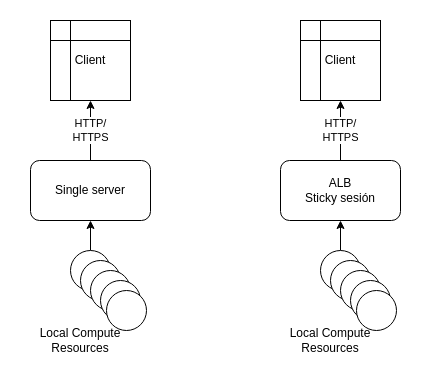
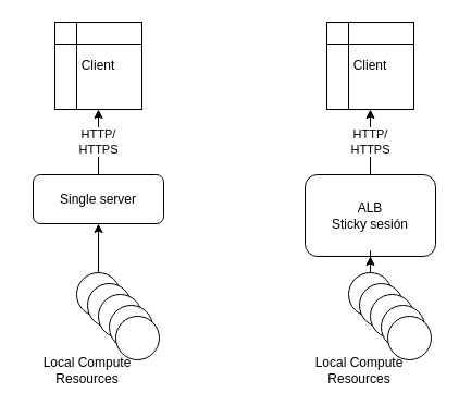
  <mxCell id="0" />
  <mxCell id="1" parent="0" />
  <mxCell id="2" value="Client" style="shape=internalStorage;whiteSpace=wrap;html=1;backgroundOutline=1;" vertex="1" parent="1"><mxGeometry x="50" y="20" width="80" height="80" as="geometry" /></mxCell>
  <mxCell id="3" value="HTTP/&lt;br&gt;HTTPS" style="edgeStyle=orthogonalEdgeStyle;rounded=0;orthogonalLoop=1;jettySize=auto;html=1;exitX=0.5;exitY=0;exitDx=0;exitDy=0;entryX=0.5;entryY=1;entryDx=0;entryDy=0;" edge="1" parent="1" source="4" target="2"><mxGeometry relative="1" as="geometry" /></mxCell>
- <mxCell id="4" value="Single server" style="rounded=1;whiteSpace=wrap;html=1;" vertex="1" parent="1"><mxGeometry x="30" y="160" width="120" height="60" as="geometry" /></mxCell>
+ <mxCell id="4" value="Single server" style="rounded=1;whiteSpace=wrap;html=1;" vertex="1" parent="1"><mxGeometry x="30" y="160" width="120" height="45" as="geometry" /></mxCell>
  <mxCell id="5" style="edgeStyle=orthogonalEdgeStyle;rounded=0;orthogonalLoop=1;jettySize=auto;html=1;entryX=0.5;entryY=1;entryDx=0;entryDy=0;" edge="1" parent="1" source="6" target="4"><mxGeometry relative="1" as="geometry" /></mxCell>
  <mxCell id="6" value="" style="ellipse;whiteSpace=wrap;html=1;aspect=fixed;" vertex="1" parent="1"><mxGeometry x="70" y="250" width="40" height="40" as="geometry" /></mxCell>
  <mxCell id="7" value="" style="ellipse;whiteSpace=wrap;html=1;aspect=fixed;" vertex="1" parent="1"><mxGeometry x="80" y="260" width="40" height="40" as="geometry" /></mxCell>
  <mxCell id="8" value="" style="ellipse;whiteSpace=wrap;html=1;aspect=fixed;" vertex="1" parent="1"><mxGeometry x="90" y="270" width="40" height="40" as="geometry" /></mxCell>
  <mxCell id="9" value="" style="ellipse;whiteSpace=wrap;html=1;aspect=fixed;" vertex="1" parent="1"><mxGeometry x="100" y="280" width="40" height="40" as="geometry" /></mxCell>
  <mxCell id="10" value="" style="ellipse;whiteSpace=wrap;html=1;aspect=fixed;" vertex="1" parent="1"><mxGeometry x="106" y="290" width="40" height="40" as="geometry" /></mxCell>
  <mxCell id="11" value="Local Compute Resources" style="text;html=1;strokeColor=none;fillColor=none;align=center;verticalAlign=middle;whiteSpace=wrap;rounded=0;" vertex="1" parent="1"><mxGeometry x="20" y="330" width="120" height="20" as="geometry" /></mxCell>
  <mxCell id="12" value="Client" style="shape=internalStorage;whiteSpace=wrap;html=1;backgroundOutline=1;" vertex="1" parent="1"><mxGeometry x="300" y="20" width="80" height="80" as="geometry" /></mxCell>
  <mxCell id="13" value="HTTP/&lt;br&gt;HTTPS" style="edgeStyle=orthogonalEdgeStyle;rounded=0;orthogonalLoop=1;jettySize=auto;html=1;exitX=0.5;exitY=0;exitDx=0;exitDy=0;entryX=0.5;entryY=1;entryDx=0;entryDy=0;" edge="1" parent="1" source="14" target="12"><mxGeometry relative="1" as="geometry" /></mxCell>
- <mxCell id="14" value="ALB&lt;br&gt;Sticky sesión" style="rounded=1;whiteSpace=wrap;html=1;" vertex="1" parent="1"><mxGeometry x="280" y="160" width="120" height="60" as="geometry" /></mxCell>
+ <mxCell id="14" value="ALB&lt;br&gt;Sticky sesión" style="rounded=1;whiteSpace=wrap;html=1;" vertex="1" parent="1"><mxGeometry x="280" y="160" width="120" height="75" as="geometry" /></mxCell>
  <mxCell id="15" style="edgeStyle=orthogonalEdgeStyle;rounded=0;orthogonalLoop=1;jettySize=auto;html=1;entryX=0.5;entryY=1;entryDx=0;entryDy=0;" edge="1" parent="1" source="16" target="14"><mxGeometry relative="1" as="geometry" /></mxCell>
  <mxCell id="16" value="" style="ellipse;whiteSpace=wrap;html=1;aspect=fixed;" vertex="1" parent="1"><mxGeometry x="320" y="250" width="40" height="40" as="geometry" /></mxCell>
  <mxCell id="17" value="" style="ellipse;whiteSpace=wrap;html=1;aspect=fixed;" vertex="1" parent="1"><mxGeometry x="330" y="260" width="40" height="40" as="geometry" /></mxCell>
  <mxCell id="18" value="" style="ellipse;whiteSpace=wrap;html=1;aspect=fixed;" vertex="1" parent="1"><mxGeometry x="340" y="270" width="40" height="40" as="geometry" /></mxCell>
  <mxCell id="19" value="" style="ellipse;whiteSpace=wrap;html=1;aspect=fixed;" vertex="1" parent="1"><mxGeometry x="350" y="280" width="40" height="40" as="geometry" /></mxCell>
  <mxCell id="20" value="" style="ellipse;whiteSpace=wrap;html=1;aspect=fixed;" vertex="1" parent="1"><mxGeometry x="356" y="290" width="40" height="40" as="geometry" /></mxCell>
  <mxCell id="21" value="Local Compute Resources" style="text;html=1;strokeColor=none;fillColor=none;align=center;verticalAlign=middle;whiteSpace=wrap;rounded=0;" vertex="1" parent="1"><mxGeometry x="270" y="330" width="120" height="20" as="geometry" /></mxCell>
